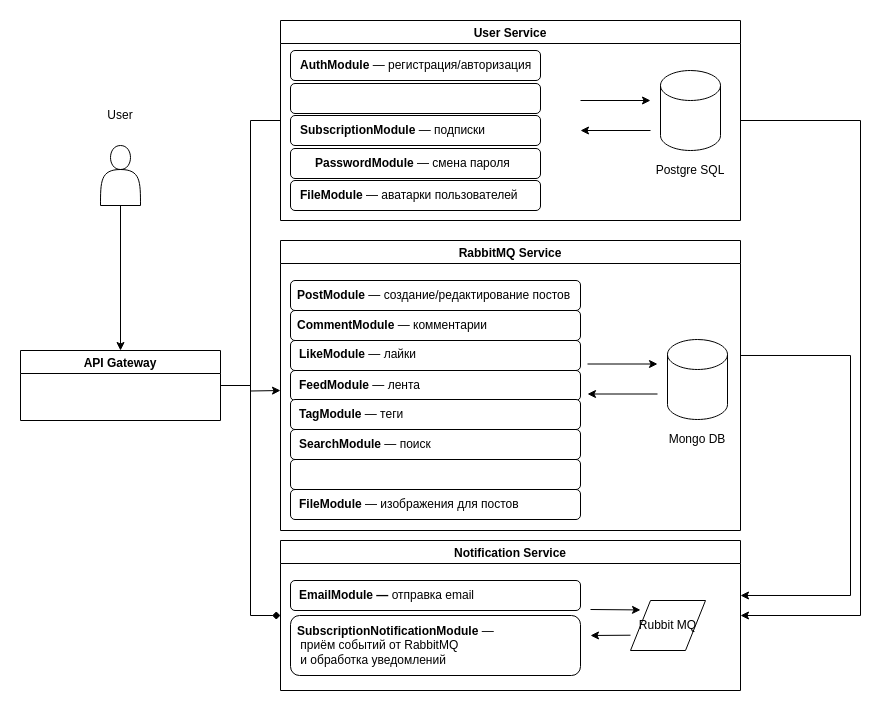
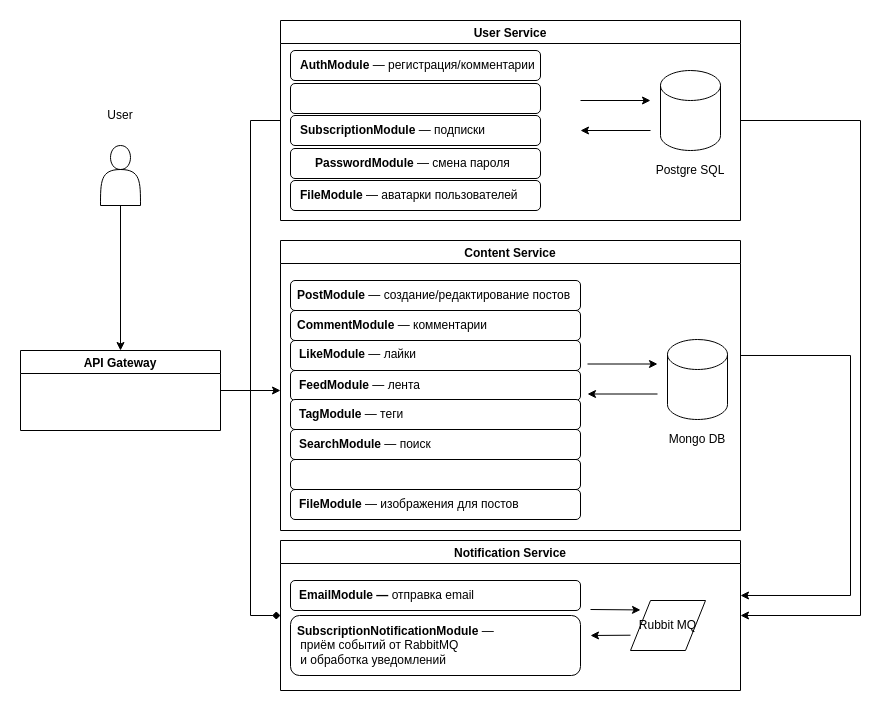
  <mxCell id="0" />
  <mxCell id="1" parent="0" />
  <mxCell id="2" style="edgeStyle=orthogonalEdgeStyle;rounded=0;orthogonalLoop=1;jettySize=auto;html=1;exitX=1;exitY=0.5;exitDx=0;exitDy=0;entryX=1;entryY=0.5;entryDx=0;entryDy=0;" edge="1" parent="1" source="3" target="50"><mxGeometry relative="1" as="geometry"><Array as="points"><mxPoint x="860" y="120" /><mxPoint x="860" y="615" /></Array></mxGeometry></mxCell>
  <mxCell id="3" value="User Service" style="swimlane;" parent="1" vertex="1"><mxGeometry x="280" y="20" width="460" height="200" as="geometry" /></mxCell>
  <mxCell id="4" value="" style="group" vertex="1" connectable="0" parent="3"><mxGeometry x="300" y="50" width="150" height="115" as="geometry" /></mxCell>
  <mxCell id="5" value="" style="shape=cylinder3;whiteSpace=wrap;html=1;boundedLbl=1;backgroundOutline=1;size=15;" vertex="1" parent="4"><mxGeometry x="80" width="60" height="80" as="geometry" /></mxCell>
  <mxCell id="6" value="Postgre SQL" style="text;html=1;align=center;verticalAlign=middle;whiteSpace=wrap;rounded=0;" vertex="1" parent="4"><mxGeometry x="70" y="85" width="80" height="30" as="geometry" /></mxCell>
  <mxCell id="7" value="" style="endArrow=classic;html=1;rounded=0;" edge="1" parent="4"><mxGeometry width="50" height="50" relative="1" as="geometry"><mxPoint y="30" as="sourcePoint" /><mxPoint x="70" y="30" as="targetPoint" /></mxGeometry></mxCell>
  <mxCell id="8" value="" style="endArrow=classic;html=1;rounded=0;" edge="1" parent="4"><mxGeometry width="50" height="50" relative="1" as="geometry"><mxPoint x="70" y="60" as="sourcePoint" /><mxPoint y="60" as="targetPoint" /></mxGeometry></mxCell>
  <mxCell id="9" value="" style="group;flipV=1;" vertex="1" connectable="0" parent="3"><mxGeometry x="10" y="30" width="260" height="30" as="geometry" /></mxCell>
  <mxCell id="10" value="" style="rounded=1;whiteSpace=wrap;html=1;" vertex="1" parent="9"><mxGeometry width="250" height="30" as="geometry" /></mxCell>
- <mxCell id="11" value="&lt;strong data-start=&quot;1584&quot; data-end=&quot;1598&quot;&gt;AuthModule&lt;/strong&gt; — регистрация/авторизация" style="text;html=1;align=left;verticalAlign=middle;resizable=0;points=[];autosize=1;strokeColor=none;fillColor=none;spacing=0;" parent="9" vertex="1"><mxGeometry x="10" y="5" width="250" height="20" as="geometry" /></mxCell>
+ <mxCell id="11" value="&lt;strong data-start=&quot;1584&quot; data-end=&quot;1598&quot;&gt;AuthModule&lt;/strong&gt; — регистрация/комментарии" style="text;html=1;align=left;verticalAlign=middle;resizable=0;points=[];autosize=1;strokeColor=none;fillColor=none;spacing=0;" parent="9" vertex="1"><mxGeometry x="10" y="5" width="250" height="20" as="geometry" /></mxCell>
  <mxCell id="12" value="" style="group;flipV=1;" vertex="1" connectable="0" parent="3"><mxGeometry x="10" y="63" width="250" height="30" as="geometry" /></mxCell>
  <mxCell id="13" value="" style="rounded=1;whiteSpace=wrap;html=1;" vertex="1" parent="12"><mxGeometry width="250" height="30" as="geometry" /></mxCell>
  <mxCell id="14" value="" style="group;flipV=1;" vertex="1" connectable="0" parent="3"><mxGeometry x="10" y="95" width="250" height="30" as="geometry" /></mxCell>
  <mxCell id="15" value="" style="rounded=1;whiteSpace=wrap;html=1;" vertex="1" parent="14"><mxGeometry width="250" height="30" as="geometry" /></mxCell>
  <mxCell id="16" value="&lt;strong data-start=&quot;1667&quot; data-end=&quot;1689&quot;&gt;SubscriptionModule&lt;/strong&gt; — подписки" style="text;html=1;align=left;verticalAlign=middle;resizable=0;points=[];autosize=1;strokeColor=none;fillColor=none;spacing=0;" parent="14" vertex="1"><mxGeometry x="10" y="5" width="200" height="20" as="geometry" /></mxCell>
  <mxCell id="17" value="" style="group;flipV=1;" vertex="1" connectable="0" parent="3"><mxGeometry x="10" y="128" width="250" height="30" as="geometry" /></mxCell>
  <mxCell id="18" value="" style="rounded=1;whiteSpace=wrap;html=1;" vertex="1" parent="17"><mxGeometry width="250" height="30" as="geometry" /></mxCell>
  <mxCell id="19" value="&lt;strong data-start=&quot;1703&quot; data-end=&quot;1721&quot;&gt;PasswordModule&lt;/strong&gt; — смена пароля" style="text;html=1;align=left;verticalAlign=middle;resizable=0;points=[];autosize=1;strokeColor=none;fillColor=none;spacing=0;" parent="17" vertex="1"><mxGeometry x="25" y="5" width="210" height="20" as="geometry" /></mxCell>
  <mxCell id="20" value="" style="group;flipV=1;" vertex="1" connectable="0" parent="3"><mxGeometry x="10" y="160" width="250" height="30" as="geometry" /></mxCell>
  <mxCell id="21" value="" style="rounded=1;whiteSpace=wrap;html=1;" vertex="1" parent="20"><mxGeometry width="250" height="30" as="geometry" /></mxCell>
  <mxCell id="22" value="&lt;strong data-start=&quot;1739&quot; data-end=&quot;1753&quot;&gt;FileModule&lt;/strong&gt; — аватарки пользователей" style="text;html=1;align=left;verticalAlign=middle;resizable=0;points=[];autosize=1;strokeColor=none;fillColor=none;spacing=0;" parent="20" vertex="1"><mxGeometry x="10" y="5" width="240" height="20" as="geometry" /></mxCell>
- <mxCell id="23" value="RabbitMQ Service" style="swimlane;" parent="1" vertex="1"><mxGeometry x="280" y="240" width="460" height="290" as="geometry" /></mxCell>
+ <mxCell id="23" value="Content Service" style="swimlane;" parent="1" vertex="1"><mxGeometry x="280" y="240" width="460" height="290" as="geometry" /></mxCell>
  <mxCell id="24" value="" style="rounded=1;whiteSpace=wrap;html=1;" vertex="1" parent="23"><mxGeometry x="10" y="100" width="290" height="30" as="geometry" /></mxCell>
  <mxCell id="25" value="&lt;strong data-start=&quot;1892&quot; data-end=&quot;1906&quot;&gt;LikeModule&lt;/strong&gt; — лайки" style="text;html=1;align=left;verticalAlign=middle;resizable=0;points=[];autosize=1;strokeColor=none;fillColor=none;" parent="23" vertex="1"><mxGeometry x="17" y="99" width="140" height="30" as="geometry" /></mxCell>
  <mxCell id="26" value="" style="shape=cylinder3;whiteSpace=wrap;html=1;boundedLbl=1;backgroundOutline=1;size=15;" vertex="1" parent="23"><mxGeometry x="387" y="99" width="60" height="80" as="geometry" /></mxCell>
  <mxCell id="27" value="Mongo DB" style="text;html=1;align=center;verticalAlign=middle;whiteSpace=wrap;rounded=0;" vertex="1" parent="23"><mxGeometry x="377" y="184" width="80" height="30" as="geometry" /></mxCell>
  <mxCell id="28" value="" style="endArrow=classic;html=1;rounded=0;" edge="1" parent="23"><mxGeometry width="50" height="50" relative="1" as="geometry"><mxPoint x="377" y="153.5" as="sourcePoint" /><mxPoint x="307" y="153.5" as="targetPoint" /></mxGeometry></mxCell>
  <mxCell id="29" value="" style="endArrow=classic;html=1;rounded=0;" edge="1" parent="23"><mxGeometry width="50" height="50" relative="1" as="geometry"><mxPoint x="307" y="123.5" as="sourcePoint" /><mxPoint x="377" y="123.5" as="targetPoint" /></mxGeometry></mxCell>
  <mxCell id="30" value="" style="group" vertex="1" connectable="0" parent="23"><mxGeometry x="10" y="40" width="297" height="30" as="geometry" /></mxCell>
  <mxCell id="31" value="" style="rounded=1;whiteSpace=wrap;html=1;" vertex="1" parent="30"><mxGeometry width="290" height="30" as="geometry" /></mxCell>
  <mxCell id="32" value="&lt;strong data-end=&quot;1822&quot; data-start=&quot;1808&quot;&gt;PostModule&lt;/strong&gt; — создание/редактирование постов" style="text;html=1;align=left;verticalAlign=middle;resizable=0;points=[];autosize=1;strokeColor=none;fillColor=none;spacing=0;" parent="30" vertex="1"><mxGeometry x="7" y="5" width="290" height="20" as="geometry" /></mxCell>
  <mxCell id="33" value="" style="group" vertex="1" connectable="0" parent="23"><mxGeometry x="10" y="60" width="290" height="50" as="geometry" /></mxCell>
  <mxCell id="34" value="" style="rounded=1;whiteSpace=wrap;html=1;" vertex="1" parent="33"><mxGeometry y="10" width="290" height="30" as="geometry" /></mxCell>
  <mxCell id="35" value="&lt;p data-start=&quot;1029&quot; data-end=&quot;1043&quot; class=&quot;&quot;&gt;&lt;strong data-start=&quot;1858&quot; data-end=&quot;1875&quot;&gt;CommentModule&lt;/strong&gt; — комментарии&lt;/p&gt;" style="text;html=1;align=left;verticalAlign=middle;resizable=0;points=[];autosize=1;strokeColor=none;fillColor=none;spacing=0;" parent="33" vertex="1"><mxGeometry x="7" width="210" height="50" as="geometry" /></mxCell>
  <mxCell id="36" value="" style="group" vertex="1" connectable="0" parent="23"><mxGeometry x="10" y="130" width="290" height="30" as="geometry" /></mxCell>
  <mxCell id="37" value="" style="rounded=1;whiteSpace=wrap;html=1;" vertex="1" parent="36"><mxGeometry width="290" height="30" as="geometry" /></mxCell>
  <mxCell id="38" value="&lt;strong data-start=&quot;1917&quot; data-end=&quot;1931&quot;&gt;FeedModule&lt;/strong&gt; — лента" style="text;html=1;align=left;verticalAlign=middle;resizable=0;points=[];autosize=1;strokeColor=none;fillColor=none;" parent="36" vertex="1"><mxGeometry x="7" width="140" height="30" as="geometry" /></mxCell>
  <mxCell id="39" value="" style="group" vertex="1" connectable="0" parent="23"><mxGeometry x="10" y="159" width="290" height="30" as="geometry" /></mxCell>
  <mxCell id="40" value="" style="rounded=1;whiteSpace=wrap;html=1;" vertex="1" parent="39"><mxGeometry width="290" height="30" as="geometry" /></mxCell>
  <mxCell id="41" value="&lt;strong data-start=&quot;1942&quot; data-end=&quot;1955&quot;&gt;TagModule&lt;/strong&gt; — теги" style="text;html=1;align=left;verticalAlign=middle;resizable=0;points=[];autosize=1;strokeColor=none;fillColor=none;" parent="39" vertex="1"><mxGeometry x="7" width="130" height="30" as="geometry" /></mxCell>
  <mxCell id="42" value="" style="group" vertex="1" connectable="0" parent="23"><mxGeometry x="10" y="189" width="290" height="30" as="geometry" /></mxCell>
  <mxCell id="43" value="" style="rounded=1;whiteSpace=wrap;html=1;" vertex="1" parent="42"><mxGeometry width="290" height="30" as="geometry" /></mxCell>
  <mxCell id="44" value="&lt;strong data-start=&quot;1965&quot; data-end=&quot;1981&quot;&gt;SearchModule&lt;/strong&gt; — поиск" style="text;html=1;align=left;verticalAlign=middle;resizable=0;points=[];autosize=1;strokeColor=none;fillColor=none;" parent="42" vertex="1"><mxGeometry x="7" width="160" height="30" as="geometry" /></mxCell>
  <mxCell id="45" value="" style="group" vertex="1" connectable="0" parent="23"><mxGeometry x="10" y="219" width="290" height="30" as="geometry" /></mxCell>
  <mxCell id="46" value="" style="rounded=1;whiteSpace=wrap;html=1;" vertex="1" parent="45"><mxGeometry width="290" height="30" as="geometry" /></mxCell>
  <mxCell id="47" value="" style="group" vertex="1" connectable="0" parent="23"><mxGeometry x="10" y="249" width="290" height="30" as="geometry" /></mxCell>
  <mxCell id="48" value="" style="rounded=1;whiteSpace=wrap;html=1;" vertex="1" parent="47"><mxGeometry width="290" height="30" as="geometry" /></mxCell>
  <mxCell id="49" value="&lt;strong data-start=&quot;2025&quot; data-end=&quot;2039&quot;&gt;FileModule&lt;/strong&gt; — изображения для постов" style="text;html=1;align=left;verticalAlign=middle;resizable=0;points=[];autosize=1;strokeColor=none;fillColor=none;" parent="47" vertex="1"><mxGeometry x="7" width="240" height="30" as="geometry" /></mxCell>
  <mxCell id="50" value="Notification Service" style="swimlane;" parent="1" vertex="1"><mxGeometry x="280" y="540" width="460" height="150" as="geometry" /></mxCell>
  <mxCell id="51" value="" style="endArrow=classic;html=1;rounded=0;" edge="1" parent="50"><mxGeometry width="50" height="50" relative="1" as="geometry"><mxPoint x="310" y="69" as="sourcePoint" /><mxPoint x="360" y="69.43" as="targetPoint" /></mxGeometry></mxCell>
  <mxCell id="52" value="" style="endArrow=classic;html=1;rounded=0;" edge="1" parent="50"><mxGeometry width="50" height="50" relative="1" as="geometry"><mxPoint x="350" y="94.71" as="sourcePoint" /><mxPoint x="310" y="95" as="targetPoint" /></mxGeometry></mxCell>
  <mxCell id="53" value="Rubbit MQ" style="shape=parallelogram;perimeter=parallelogramPerimeter;whiteSpace=wrap;html=1;fixedSize=1;" vertex="1" parent="50"><mxGeometry x="350" y="60" width="75" height="50" as="geometry" /></mxCell>
  <mxCell id="54" style="edgeStyle=orthogonalEdgeStyle;rounded=0;orthogonalLoop=1;jettySize=auto;html=1;exitX=1;exitY=0.5;exitDx=0;exitDy=0;" edge="1" parent="50"><mxGeometry relative="1" as="geometry"><mxPoint x="460" y="54.99" as="targetPoint" /><mxPoint x="460" y="-185.01" as="sourcePoint" /><Array as="points"><mxPoint x="570" y="-185" /><mxPoint x="570" y="55" /></Array></mxGeometry></mxCell>
  <mxCell id="55" value="" style="group" vertex="1" connectable="0" parent="50"><mxGeometry x="10" y="75" width="290" height="60" as="geometry" /></mxCell>
  <mxCell id="56" value="" style="rounded=1;whiteSpace=wrap;html=1;" vertex="1" parent="55"><mxGeometry width="290" height="60" as="geometry" /></mxCell>
  <mxCell id="57" value="&lt;b&gt;SubscriptionNotificationModule&lt;/b&gt;&amp;nbsp;—&lt;div&gt;&amp;nbsp;приём событий&lt;span style=&quot;background-color: transparent; color: light-dark(rgb(0, 0, 0), rgb(255, 255, 255));&quot;&gt;&amp;nbsp;от RabbitMQ&lt;/span&gt;&lt;/div&gt;&lt;div&gt;&lt;span style=&quot;background-color: transparent; color: light-dark(rgb(0, 0, 0), rgb(255, 255, 255));&quot;&gt;&amp;nbsp;и обработка уведомлений&lt;/span&gt;&lt;/div&gt;" style="text;align=left;verticalAlign=middle;resizable=0;points=[];autosize=1;strokeColor=none;fillColor=none;html=1;spacing=0;" parent="55" vertex="1"><mxGeometry x="7" y="5" width="220" height="50" as="geometry" /></mxCell>
  <mxCell id="58" value="" style="group" vertex="1" connectable="0" parent="50"><mxGeometry x="10" y="40" width="290" height="30" as="geometry" /></mxCell>
  <mxCell id="59" value="" style="rounded=1;whiteSpace=wrap;html=1;" vertex="1" parent="58"><mxGeometry width="290" height="30" as="geometry" /></mxCell>
  <mxCell id="60" value="&lt;strong data-start=&quot;151&quot; data-end=&quot;165&quot;&gt;EmailModule — &lt;/strong&gt;&lt;span data-start=&quot;151&quot; data-end=&quot;165&quot;&gt;отправка email&lt;/span&gt;" style="text;html=1;align=left;verticalAlign=middle;resizable=0;points=[];autosize=1;strokeColor=none;fillColor=none;" parent="58" vertex="1"><mxGeometry x="7" width="200" height="30" as="geometry" /></mxCell>
  <mxCell id="61" style="edgeStyle=orthogonalEdgeStyle;rounded=0;orthogonalLoop=1;jettySize=auto;html=1;exitX=1;exitY=0.5;exitDx=0;exitDy=0;entryX=0;entryY=0.5;entryDx=0;entryDy=0;endArrow=none;" edge="1" parent="1" source="64" target="3"><mxGeometry relative="1" as="geometry" /></mxCell>
  <mxCell id="62" style="edgeStyle=orthogonalEdgeStyle;rounded=0;orthogonalLoop=1;jettySize=auto;html=1;" edge="1" parent="1" source="64"><mxGeometry relative="1" as="geometry"><mxPoint x="280" y="390" as="targetPoint" /></mxGeometry></mxCell>
  <mxCell id="63" style="edgeStyle=orthogonalEdgeStyle;rounded=0;orthogonalLoop=1;jettySize=auto;html=1;entryX=0;entryY=0.5;entryDx=0;entryDy=0;endArrow=diamond;" edge="1" parent="1" source="64" target="50"><mxGeometry relative="1" as="geometry" /></mxCell>
- <mxCell id="64" value="API Gateway" style="swimlane;startSize=23;" parent="1" vertex="1"><mxGeometry x="20" y="350" width="200" height="70" as="geometry" /></mxCell>
+ <mxCell id="64" value="API Gateway" style="swimlane;startSize=23;" parent="1" vertex="1"><mxGeometry x="20" y="350" width="200" height="80" as="geometry" /></mxCell>
  <mxCell id="65" style="edgeStyle=orthogonalEdgeStyle;rounded=0;orthogonalLoop=1;jettySize=auto;html=1;entryX=0.5;entryY=0;entryDx=0;entryDy=0;" edge="1" parent="1" source="67" target="64"><mxGeometry relative="1" as="geometry" /></mxCell>
  <mxCell id="66" value="" style="group" vertex="1" connectable="0" parent="1"><mxGeometry x="90" y="100" width="60" height="105" as="geometry" /></mxCell>
  <mxCell id="67" value="" style="shape=actor;whiteSpace=wrap;html=1;" vertex="1" parent="66"><mxGeometry x="10" y="45" width="40" height="60" as="geometry" /></mxCell>
  <mxCell id="68" value="User" style="text;html=1;align=center;verticalAlign=middle;whiteSpace=wrap;rounded=0;" vertex="1" parent="66"><mxGeometry width="60" height="30" as="geometry" /></mxCell>
